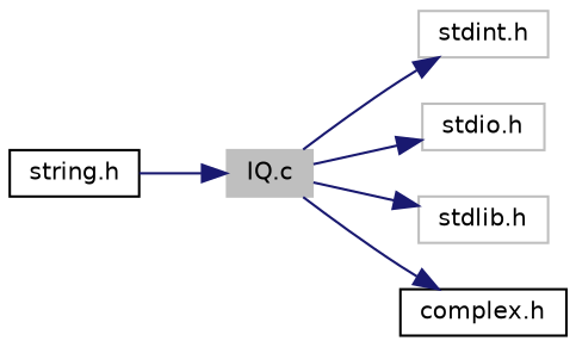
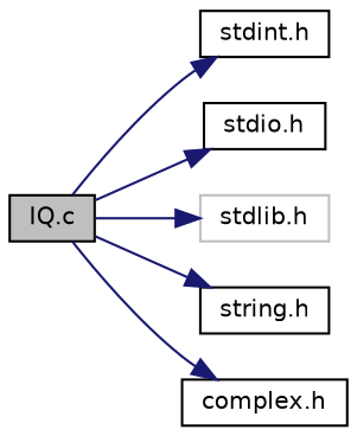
  digraph {
    rankdir=LR
    node [color=black fillcolor=white fontname=Helvetica fontsize=10 shape=record style=filled]
    edge [color=midnightblue fontname=Helvetica fontsize=10 labelfontname=Helvetica labelfontsize=10 style=solid]
-   n1 [color=grey75 fillcolor=grey75 fontcolor=black height=0.2 label="IQ.c" width=0.4]
-   n2 [color=grey75 height=0.2 label="stdint.h" width=0.4]
-   n3 [color=grey75 height=0.2 label="stdio.h" width=0.4]
+   n1 [fillcolor=grey75 fontcolor=black height=0.2 label="IQ.c" width=0.4]
+   n2 [height=0.2 label="stdint.h" width=0.4]
+   n3 [height=0.2 label="stdio.h" width=0.4]
    n4 [color=grey75 height=0.2 label="stdlib.h" width=0.4]
    n5 [height=0.2 label="string.h" width=0.4]
    n6 [height=0.2 label="complex.h" width=0.4]
    n1 -> n2
    n1 -> n3
    n1 -> n4
-   n5 -> n1
+   n1 -> n5
    n1 -> n6
  }
